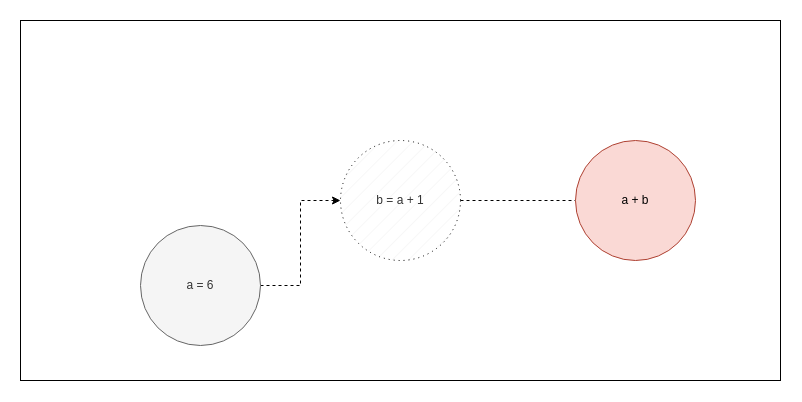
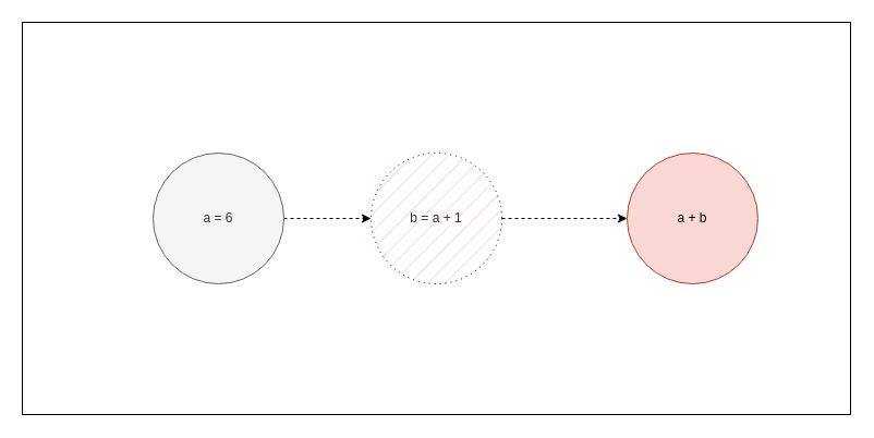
  <mxCell id="0" />
  <mxCell id="1" parent="0" />
  <mxCell id="2" value="" style="rounded=0;whiteSpace=wrap;html=1;fillStyle=solid;fillColor=light-dark(#ffffff, #ededed);" parent="1" vertex="1"><mxGeometry x="20" y="20" width="760" height="360" as="geometry" /></mxCell>
  <mxCell id="3" style="edgeStyle=orthogonalEdgeStyle;rounded=0;orthogonalLoop=1;jettySize=auto;html=1;exitX=1;exitY=0.5;exitDx=0;exitDy=0;dashed=1;" parent="1" source="4" target="6" edge="1"><mxGeometry relative="1" as="geometry" /></mxCell>
- <mxCell id="4" value="a = 6" style="ellipse;whiteSpace=wrap;html=1;aspect=fixed;fillColor=#f5f5f5;fontColor=#333333;strokeColor=#666666;" parent="1" vertex="1"><mxGeometry x="140" y="225" width="120" height="120" as="geometry" /></mxCell>
- <mxCell id="5" style="edgeStyle=orthogonalEdgeStyle;rounded=0;orthogonalLoop=1;jettySize=auto;html=1;exitX=1;exitY=0.5;exitDx=0;exitDy=0;dashed=1;endArrow=none;" parent="1" source="6" target="7" edge="1"><mxGeometry relative="1" as="geometry" /></mxCell>
- <mxCell id="6" value="b = a + 1" style="ellipse;whiteSpace=wrap;html=1;aspect=fixed;fillColor=#f5f5f5;fontColor=#333333;strokeColor=default;dashed=1;dashPattern=1 4;fillStyle=hatch;" parent="1" vertex="1"><mxGeometry x="340" y="140" width="120" height="120" as="geometry" /></mxCell>
+ <mxCell id="4" value="a = 6" style="ellipse;whiteSpace=wrap;html=1;aspect=fixed;fillColor=#f5f5f5;fontColor=#333333;strokeColor=#666666;" parent="1" vertex="1"><mxGeometry x="140" y="140" width="120" height="120" as="geometry" /></mxCell>
+ <mxCell id="5" style="edgeStyle=orthogonalEdgeStyle;rounded=0;orthogonalLoop=1;jettySize=auto;html=1;exitX=1;exitY=0.5;exitDx=0;exitDy=0;dashed=1;" parent="1" source="6" target="7" edge="1"><mxGeometry relative="1" as="geometry" /></mxCell>
+ <mxCell id="6" value="b = a + 1" style="ellipse;whiteSpace=wrap;html=1;aspect=fixed;fillColor=#f8cecc;fontColor=#333333;strokeColor=default;dashed=1;dashPattern=1 4;fillStyle=hatch;" parent="1" vertex="1"><mxGeometry x="340" y="140" width="120" height="120" as="geometry" /></mxCell>
  <mxCell id="7" value="a + b" style="ellipse;whiteSpace=wrap;html=1;aspect=fixed;fillColor=#fad9d5;strokeColor=#ae4132;direction=south;" parent="1" vertex="1"><mxGeometry x="575" y="140" width="120" height="120" as="geometry" /></mxCell>
